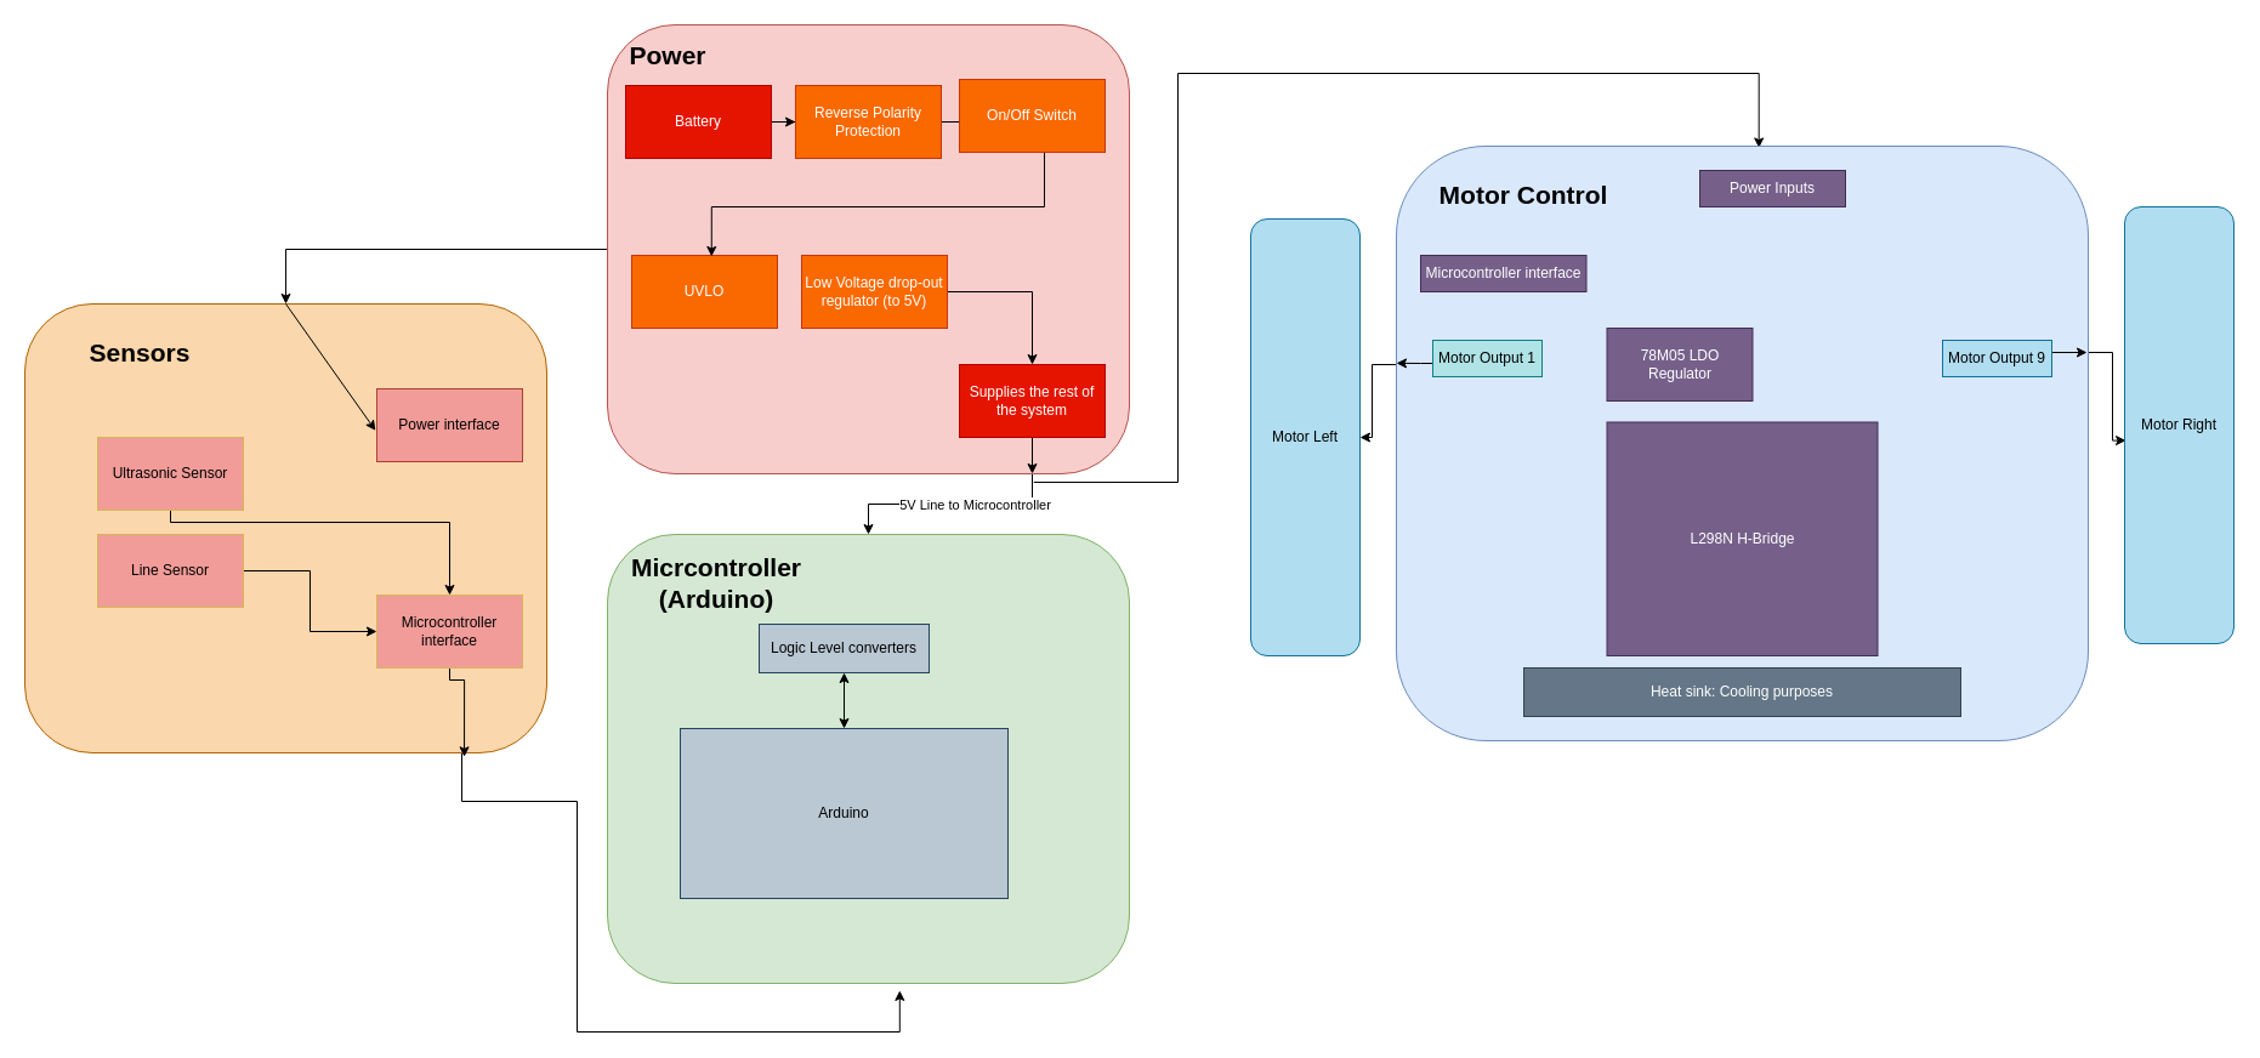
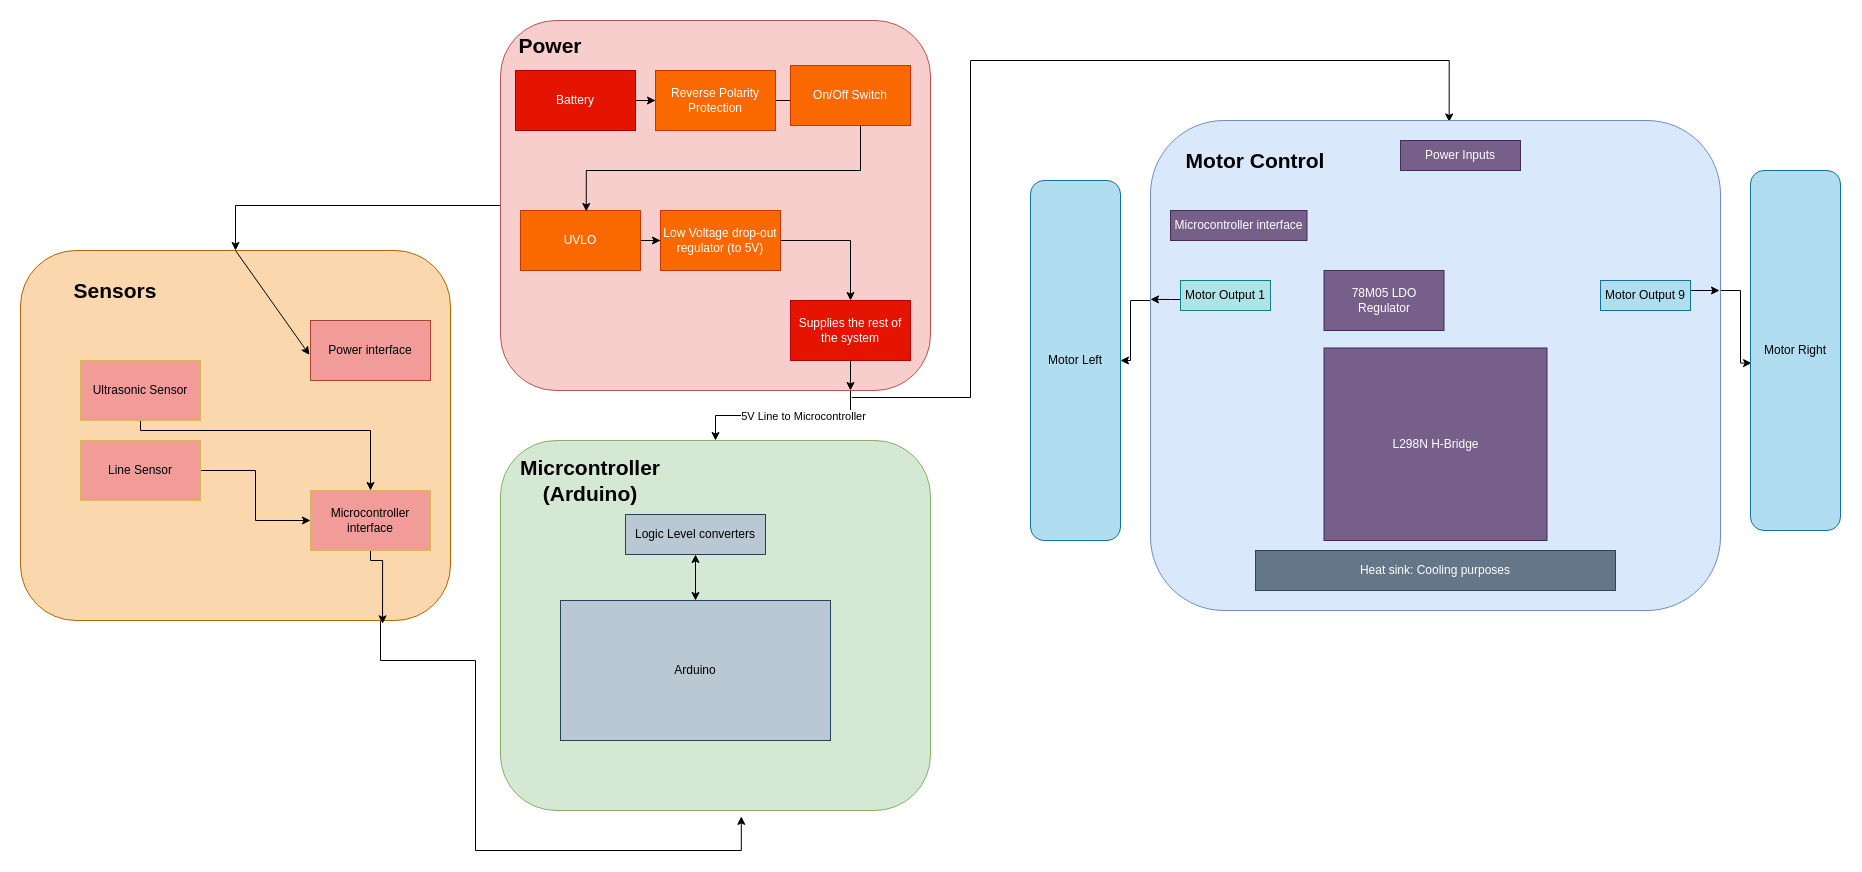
  <mxCell id="0" />
  <mxCell id="1" parent="0" />
  <mxCell id="2" style="edgeStyle=orthogonalEdgeStyle;rounded=0;orthogonalLoop=1;jettySize=auto;html=1;entryX=0.5;entryY=0;entryDx=0;entryDy=0;" edge="1" parent="1" source="6" target="20"><mxGeometry relative="1" as="geometry"><Array as="points"><mxPoint x="850" y="415" /><mxPoint x="715" y="415" /></Array></mxGeometry></mxCell>
  <mxCell id="3" value="5V Line to Microcontroller" style="edgeLabel;html=1;align=center;verticalAlign=middle;resizable=0;points=[];" vertex="1" connectable="0" parent="2"><mxGeometry x="-0.211" relative="1" as="geometry"><mxPoint as="offset" /></mxGeometry></mxCell>
  <mxCell id="4" style="edgeStyle=orthogonalEdgeStyle;rounded=0;orthogonalLoop=1;jettySize=auto;html=1;entryX=0.524;entryY=0.003;entryDx=0;entryDy=0;entryPerimeter=0;exitX=0.817;exitY=1.019;exitDx=0;exitDy=0;exitPerimeter=0;" edge="1" parent="1" source="6" target="10"><mxGeometry relative="1" as="geometry"><Array as="points"><mxPoint x="970" y="397" /><mxPoint x="970" y="60" /><mxPoint x="1449" y="60" /></Array></mxGeometry></mxCell>
  <mxCell id="5" style="edgeStyle=orthogonalEdgeStyle;rounded=0;orthogonalLoop=1;jettySize=auto;html=1;entryX=0.5;entryY=0;entryDx=0;entryDy=0;" edge="1" parent="1" source="6" target="38"><mxGeometry relative="1" as="geometry" /></mxCell>
  <mxCell id="6" value="" style="rounded=1;whiteSpace=wrap;html=1;fillColor=#f8cecc;strokeColor=#b85450;" vertex="1" parent="1"><mxGeometry x="500" y="20" width="430" height="370" as="geometry" /></mxCell>
  <mxCell id="7" value="&lt;b&gt;&lt;font style=&quot;font-size: 21px;&quot;&gt;Power&lt;/font&gt;&lt;/b&gt;" style="text;html=1;strokeColor=none;fillColor=none;align=center;verticalAlign=middle;whiteSpace=wrap;rounded=0;" vertex="1" parent="1"><mxGeometry x="520" y="30" width="60" height="30" as="geometry" /></mxCell>
  <mxCell id="8" style="edgeStyle=orthogonalEdgeStyle;rounded=0;orthogonalLoop=1;jettySize=auto;html=1;entryX=0.012;entryY=0.535;entryDx=0;entryDy=0;entryPerimeter=0;" edge="1" parent="1" source="10" target="35"><mxGeometry relative="1" as="geometry"><Array as="points"><mxPoint x="1740" y="290" /><mxPoint x="1740" y="363" /></Array></mxGeometry></mxCell>
  <mxCell id="9" style="edgeStyle=orthogonalEdgeStyle;rounded=0;orthogonalLoop=1;jettySize=auto;html=1;entryX=1;entryY=0.5;entryDx=0;entryDy=0;" edge="1" parent="1" source="10" target="36"><mxGeometry relative="1" as="geometry"><Array as="points"><mxPoint x="1130" y="300" /><mxPoint x="1130" y="360" /></Array></mxGeometry></mxCell>
  <mxCell id="10" value="" style="rounded=1;whiteSpace=wrap;html=1;fillColor=#dae8fc;strokeColor=#6c8ebf;" vertex="1" parent="1"><mxGeometry x="1150" y="120" width="570" height="490" as="geometry" /></mxCell>
  <mxCell id="11" value="&lt;b&gt;&lt;font style=&quot;font-size: 21px;&quot;&gt;Motor Control&lt;/font&gt;&lt;/b&gt;" style="text;html=1;strokeColor=none;fillColor=none;align=center;verticalAlign=middle;whiteSpace=wrap;rounded=0;" vertex="1" parent="1"><mxGeometry x="1170" y="140" width="170" height="40" as="geometry" /></mxCell>
  <mxCell id="12" style="edgeStyle=orthogonalEdgeStyle;rounded=0;orthogonalLoop=1;jettySize=auto;html=1;entryX=0;entryY=0.5;entryDx=0;entryDy=0;" edge="1" parent="1" source="13" target="15"><mxGeometry relative="1" as="geometry" /></mxCell>
  <mxCell id="13" value="Battery" style="rounded=0;whiteSpace=wrap;html=1;fillColor=#e51400;fontColor=#ffffff;strokeColor=#B20000;" vertex="1" parent="1"><mxGeometry x="515" y="70" width="120" height="60" as="geometry" /></mxCell>
  <mxCell id="14" style="edgeStyle=orthogonalEdgeStyle;rounded=0;orthogonalLoop=1;jettySize=auto;html=1;" edge="1" parent="1" source="15" target="50"><mxGeometry relative="1" as="geometry" /></mxCell>
  <mxCell id="15" value="&lt;font color=&quot;#ffffff&quot;&gt;Reverse Polarity Protection&lt;/font&gt;" style="rounded=0;whiteSpace=wrap;html=1;fillColor=#fa6800;fontColor=#000000;strokeColor=#C73500;" vertex="1" parent="1"><mxGeometry x="655" y="70" width="120" height="60" as="geometry" /></mxCell>
+ <mxCell id="16" style="edgeStyle=orthogonalEdgeStyle;rounded=0;orthogonalLoop=1;jettySize=auto;html=1;" edge="1" parent="1" source="17" target="19"><mxGeometry relative="1" as="geometry" /></mxCell>
  <mxCell id="17" value="&lt;font color=&quot;#ffffff&quot;&gt;UVLO&lt;/font&gt;" style="rounded=0;whiteSpace=wrap;html=1;fillColor=#fa6800;fontColor=#000000;strokeColor=#C73500;" vertex="1" parent="1"><mxGeometry x="520" y="210" width="120" height="60" as="geometry" /></mxCell>
  <mxCell id="18" style="edgeStyle=orthogonalEdgeStyle;rounded=0;orthogonalLoop=1;jettySize=auto;html=1;" edge="1" parent="1" source="19" target="23"><mxGeometry relative="1" as="geometry" /></mxCell>
  <mxCell id="19" value="&lt;font color=&quot;#ffffff&quot;&gt;Low Voltage drop-out regulator (to 5V)&lt;/font&gt;" style="rounded=0;whiteSpace=wrap;html=1;fillColor=#fa6800;fontColor=#000000;strokeColor=#C73500;" vertex="1" parent="1"><mxGeometry x="660" y="210" width="120" height="60" as="geometry" /></mxCell>
  <mxCell id="20" value="" style="rounded=1;whiteSpace=wrap;html=1;fillColor=#d5e8d4;strokeColor=#82b366;" vertex="1" parent="1"><mxGeometry x="500" y="440" width="430" height="370" as="geometry" /></mxCell>
  <mxCell id="21" value="&lt;b&gt;&lt;font style=&quot;font-size: 21px;&quot;&gt;Micrcontroller (Arduino)&lt;/font&gt;&lt;/b&gt;" style="text;html=1;strokeColor=none;fillColor=none;align=center;verticalAlign=middle;whiteSpace=wrap;rounded=0;" vertex="1" parent="1"><mxGeometry x="515" y="460" width="150" height="40" as="geometry" /></mxCell>
  <mxCell id="22" style="edgeStyle=orthogonalEdgeStyle;rounded=0;orthogonalLoop=1;jettySize=auto;html=1;" edge="1" parent="1" source="23" target="6"><mxGeometry relative="1" as="geometry"><Array as="points"><mxPoint x="740" y="330" /><mxPoint x="740" y="330" /></Array></mxGeometry></mxCell>
  <mxCell id="23" value="Supplies the rest of the system" style="rounded=0;whiteSpace=wrap;html=1;fillColor=#e51400;fontColor=#ffffff;strokeColor=#B20000;" vertex="1" parent="1"><mxGeometry x="790" y="300" width="120" height="60" as="geometry" /></mxCell>
  <mxCell id="24" value="Heat sink: Cooling purposes" style="rounded=0;whiteSpace=wrap;html=1;fillColor=#647687;fontColor=#ffffff;strokeColor=#314354;" vertex="1" parent="1"><mxGeometry x="1255" y="550" width="360" height="40" as="geometry" /></mxCell>
  <mxCell id="25" value="78M05 LDO Regulator" style="rounded=0;whiteSpace=wrap;html=1;fillColor=#76608a;fontColor=#ffffff;strokeColor=#432D57;" vertex="1" parent="1"><mxGeometry x="1323.5" y="270" width="120" height="60" as="geometry" /></mxCell>
  <mxCell id="26" style="edgeStyle=orthogonalEdgeStyle;rounded=0;orthogonalLoop=1;jettySize=auto;html=1;entryX=0;entryY=0.365;entryDx=0;entryDy=0;entryPerimeter=0;" edge="1" parent="1" source="27" target="10"><mxGeometry relative="1" as="geometry"><Array as="points"><mxPoint x="1170" y="299" /><mxPoint x="1170" y="299" /></Array></mxGeometry></mxCell>
  <mxCell id="27" value="Motor Output 1" style="rounded=0;whiteSpace=wrap;html=1;fillColor=#b0e3e6;strokeColor=#0e8088;" vertex="1" parent="1"><mxGeometry x="1180" y="280" width="90" height="30" as="geometry" /></mxCell>
  <mxCell id="28" style="edgeStyle=orthogonalEdgeStyle;rounded=0;orthogonalLoop=1;jettySize=auto;html=1;" edge="1" parent="1" source="29"><mxGeometry relative="1" as="geometry"><mxPoint x="1719" y="290" as="targetPoint" /><Array as="points"><mxPoint x="1719" y="290" /></Array></mxGeometry></mxCell>
  <mxCell id="29" value="Motor Output 9" style="rounded=0;whiteSpace=wrap;html=1;fillColor=#b1ddf0;strokeColor=#10739e;" vertex="1" parent="1"><mxGeometry x="1600" y="280" width="90" height="30" as="geometry" /></mxCell>
  <mxCell id="30" value="L298N H-Bridge" style="rounded=0;whiteSpace=wrap;html=1;fillColor=#76608a;fontColor=#ffffff;strokeColor=#432D57;" vertex="1" parent="1"><mxGeometry x="1323.5" y="347.5" width="223" height="192.5" as="geometry" /></mxCell>
  <mxCell id="31" value="Microcontroller interface" style="rounded=0;whiteSpace=wrap;html=1;fillColor=#76608a;fontColor=#ffffff;strokeColor=#432D57;" vertex="1" parent="1"><mxGeometry x="1170" y="210" width="136.5" height="30" as="geometry" /></mxCell>
  <mxCell id="32" value="Power Inputs" style="rounded=0;whiteSpace=wrap;html=1;fillColor=#76608a;fontColor=#ffffff;strokeColor=#432D57;" vertex="1" parent="1"><mxGeometry x="1400" y="140" width="120" height="30" as="geometry" /></mxCell>
  <mxCell id="33" value="Logic Level converters" style="rounded=0;whiteSpace=wrap;html=1;fillColor=#bac8d3;strokeColor=#23445d;" vertex="1" parent="1"><mxGeometry x="625" y="514" width="140" height="40" as="geometry" /></mxCell>
  <mxCell id="34" value="Arduino" style="rounded=0;whiteSpace=wrap;html=1;fillColor=#bac8d3;strokeColor=#23445d;" vertex="1" parent="1"><mxGeometry x="560" y="600" width="270" height="140" as="geometry" /></mxCell>
  <mxCell id="35" value="Motor Right" style="rounded=1;whiteSpace=wrap;html=1;fillColor=#b1ddf0;strokeColor=#10739e;" vertex="1" parent="1"><mxGeometry x="1750" y="170" width="90" height="360" as="geometry" /></mxCell>
  <mxCell id="36" value="Motor Left" style="rounded=1;whiteSpace=wrap;html=1;fillColor=#b1ddf0;strokeColor=#10739e;" vertex="1" parent="1"><mxGeometry x="1030" y="180" width="90" height="360" as="geometry" /></mxCell>
  <mxCell id="37" style="edgeStyle=orthogonalEdgeStyle;rounded=0;orthogonalLoop=1;jettySize=auto;html=1;entryX=0.56;entryY=1.016;entryDx=0;entryDy=0;entryPerimeter=0;" edge="1" parent="1" source="38" target="20"><mxGeometry relative="1" as="geometry"><Array as="points"><mxPoint x="380" y="660" /><mxPoint x="475" y="660" /><mxPoint x="475" y="850" /><mxPoint x="741" y="850" /></Array></mxGeometry></mxCell>
  <mxCell id="38" value="" style="rounded=1;whiteSpace=wrap;html=1;fillColor=#fad7ac;strokeColor=#b46504;" vertex="1" parent="1"><mxGeometry x="20" y="250" width="430" height="370" as="geometry" /></mxCell>
  <mxCell id="39" value="&lt;span style=&quot;font-size: 21px;&quot;&gt;&lt;b&gt;Sensors&lt;/b&gt;&lt;/span&gt;" style="text;html=1;strokeColor=none;fillColor=none;align=center;verticalAlign=middle;whiteSpace=wrap;rounded=0;" vertex="1" parent="1"><mxGeometry x="40" y="270" width="150" height="40" as="geometry" /></mxCell>
  <mxCell id="40" value="" style="endArrow=classic;startArrow=classic;html=1;rounded=0;entryX=0.5;entryY=1;entryDx=0;entryDy=0;exitX=0.5;exitY=0;exitDx=0;exitDy=0;" edge="1" parent="1" source="34" target="33"><mxGeometry width="50" height="50" relative="1" as="geometry"><mxPoint x="500" y="940" as="sourcePoint" /><mxPoint x="550" y="890" as="targetPoint" /></mxGeometry></mxCell>
  <mxCell id="41" style="edgeStyle=orthogonalEdgeStyle;rounded=0;orthogonalLoop=1;jettySize=auto;html=1;" edge="1" parent="1" source="42" target="46"><mxGeometry relative="1" as="geometry" /></mxCell>
  <mxCell id="42" value="Line Sensor" style="rounded=0;whiteSpace=wrap;html=1;fillColor=#F19C99;strokeColor=#d6b656;" vertex="1" parent="1"><mxGeometry x="80" y="440" width="120" height="60" as="geometry" /></mxCell>
  <mxCell id="43" style="edgeStyle=orthogonalEdgeStyle;rounded=0;orthogonalLoop=1;jettySize=auto;html=1;" edge="1" parent="1" source="44" target="46"><mxGeometry relative="1" as="geometry"><Array as="points"><mxPoint x="140" y="430" /><mxPoint x="370" y="430" /></Array></mxGeometry></mxCell>
  <mxCell id="44" value="Ultrasonic Sensor" style="rounded=0;whiteSpace=wrap;html=1;fillColor=#F19C99;strokeColor=#d6b656;" vertex="1" parent="1"><mxGeometry x="80" y="360" width="120" height="60" as="geometry" /></mxCell>
  <mxCell id="45" style="edgeStyle=orthogonalEdgeStyle;rounded=0;orthogonalLoop=1;jettySize=auto;html=1;entryX=0.842;entryY=1.009;entryDx=0;entryDy=0;entryPerimeter=0;" edge="1" parent="1" source="46" target="38"><mxGeometry relative="1" as="geometry"><Array as="points"><mxPoint x="370" y="560" /><mxPoint x="382" y="560" /></Array></mxGeometry></mxCell>
  <mxCell id="46" value="Microcontroller interface" style="rounded=0;whiteSpace=wrap;html=1;fillColor=#F19C99;strokeColor=#d6b656;" vertex="1" parent="1"><mxGeometry x="310" y="490" width="120" height="60" as="geometry" /></mxCell>
  <mxCell id="47" value="Power interface" style="rounded=0;whiteSpace=wrap;html=1;fillColor=#F19C99;strokeColor=#ae4132;" vertex="1" parent="1"><mxGeometry x="310" y="320" width="120" height="60" as="geometry" /></mxCell>
  <mxCell id="48" value="" style="endArrow=classic;html=1;rounded=0;entryX=-0.009;entryY=0.573;entryDx=0;entryDy=0;entryPerimeter=0;exitX=0.5;exitY=0;exitDx=0;exitDy=0;" edge="1" parent="1" source="38" target="47"><mxGeometry width="50" height="50" relative="1" as="geometry"><mxPoint x="260" y="390" as="sourcePoint" /><mxPoint x="310" y="340" as="targetPoint" /></mxGeometry></mxCell>
  <mxCell id="49" style="edgeStyle=orthogonalEdgeStyle;rounded=0;orthogonalLoop=1;jettySize=auto;html=1;entryX=0.548;entryY=0.016;entryDx=0;entryDy=0;entryPerimeter=0;" edge="1" parent="1" source="50" target="17"><mxGeometry relative="1" as="geometry"><Array as="points"><mxPoint x="860" y="170" /><mxPoint x="586" y="170" /></Array></mxGeometry></mxCell>
  <mxCell id="50" value="&lt;font color=&quot;#ffffff&quot;&gt;On/Off Switch&lt;/font&gt;" style="rounded=0;whiteSpace=wrap;html=1;fillColor=#fa6800;fontColor=#000000;strokeColor=#C73500;" vertex="1" parent="1"><mxGeometry x="790" y="65" width="120" height="60" as="geometry" /></mxCell>
